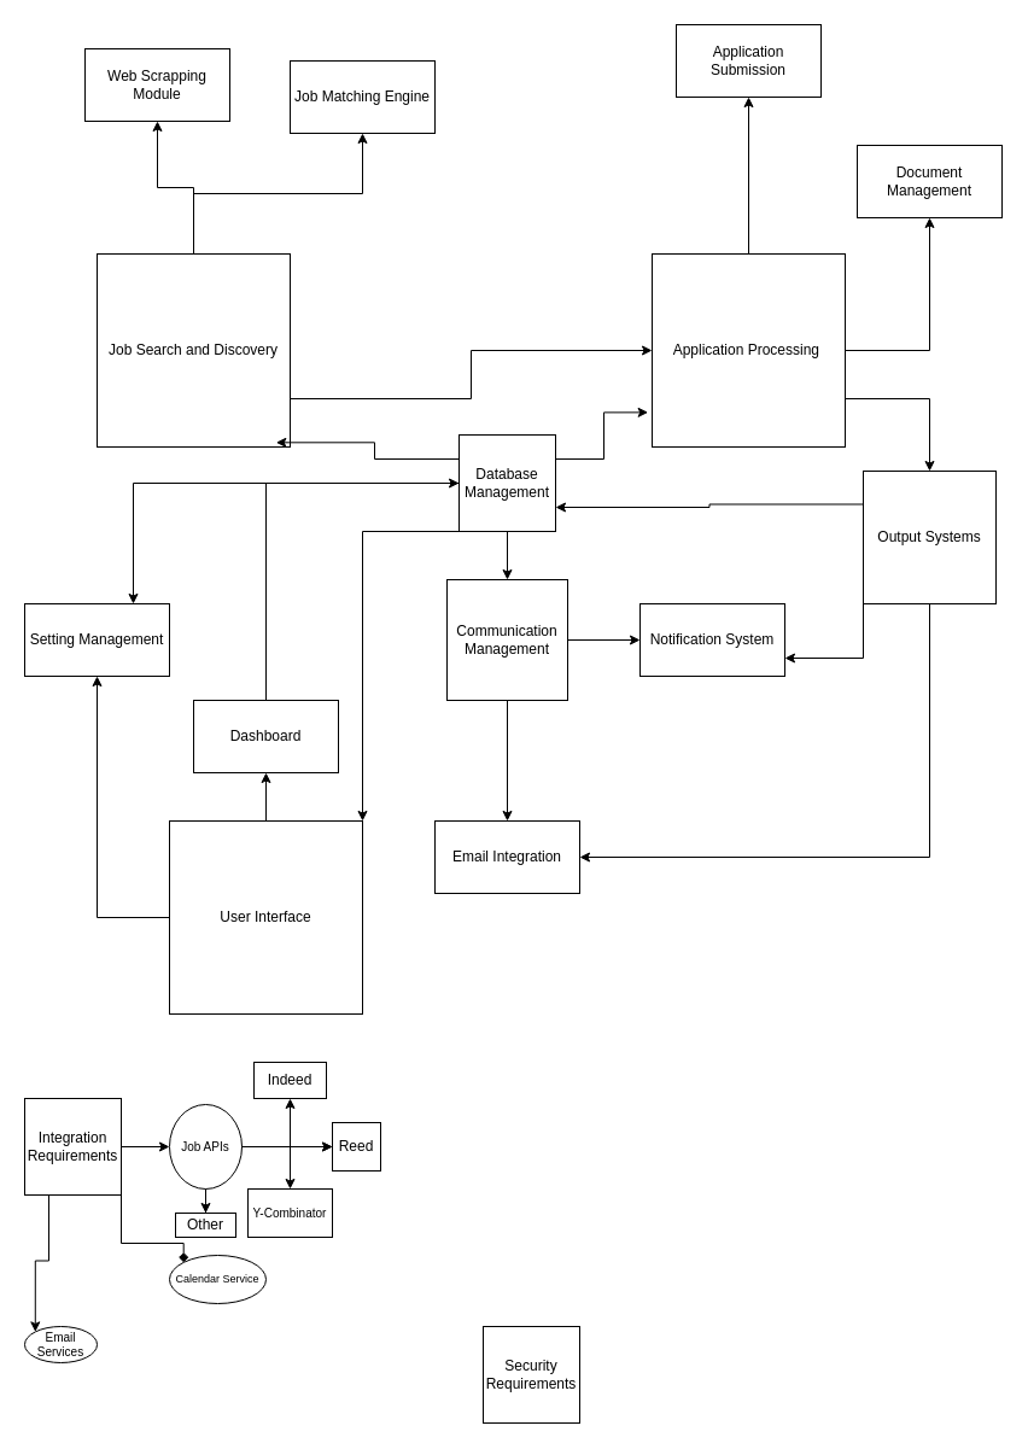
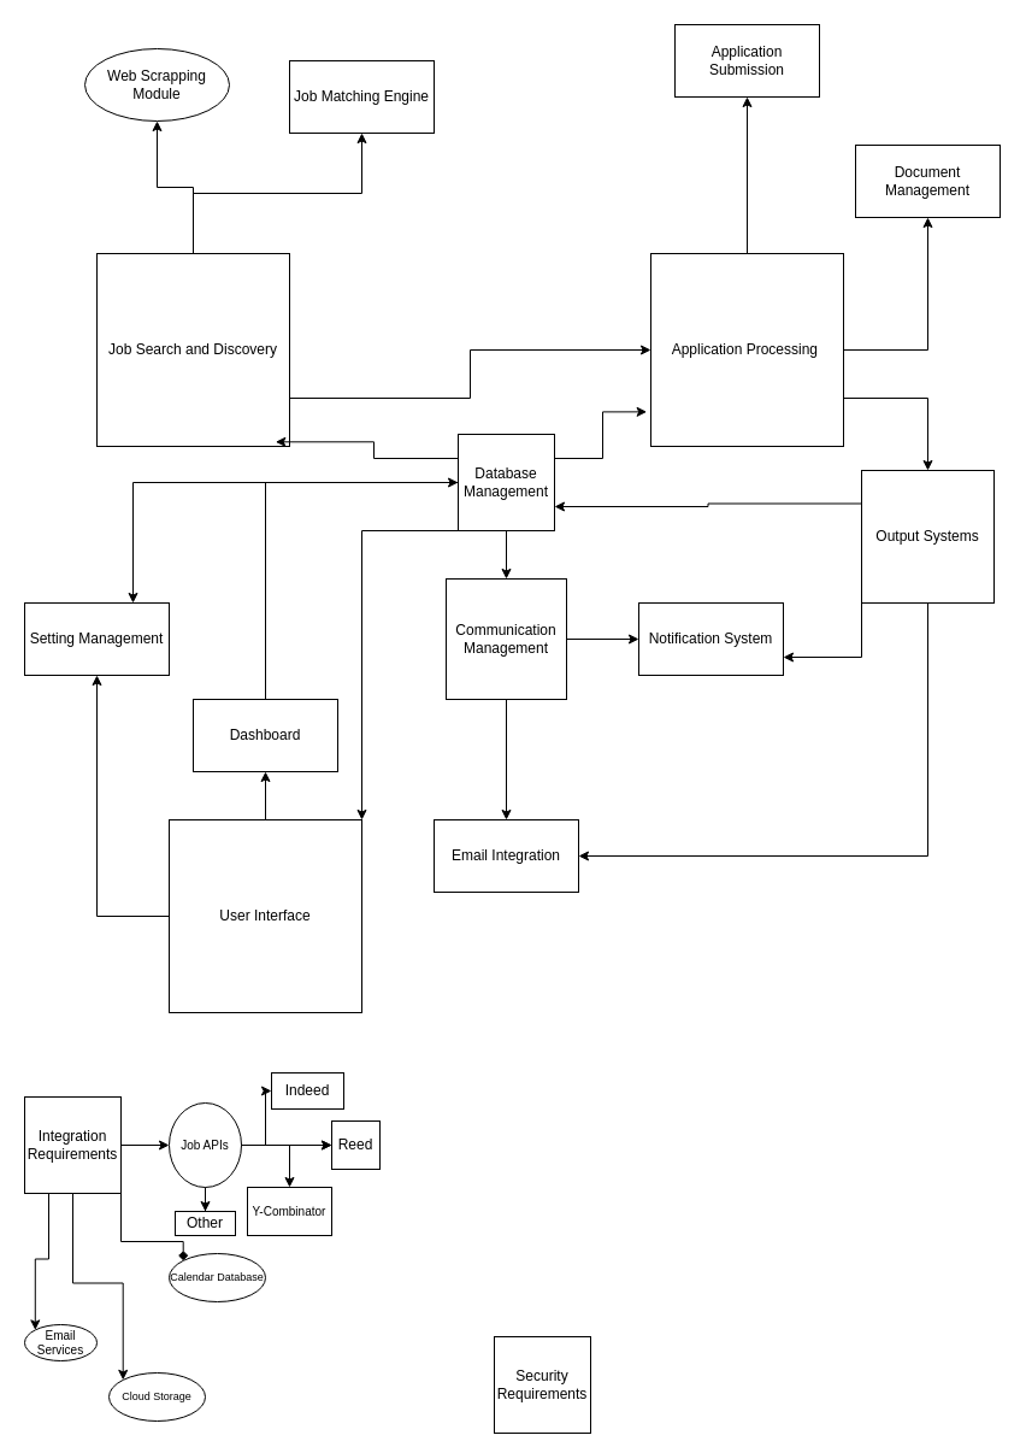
  <mxCell id="0" />
  <mxCell id="1" parent="0" />
  <mxCell id="2" value="" style="edgeStyle=orthogonalEdgeStyle;rounded=0;orthogonalLoop=1;jettySize=auto;html=1;" edge="1" parent="1" source="5" target="23"><mxGeometry relative="1" as="geometry" /></mxCell>
  <mxCell id="3" value="" style="edgeStyle=orthogonalEdgeStyle;rounded=0;orthogonalLoop=1;jettySize=auto;html=1;" edge="1" parent="1" source="5" target="24"><mxGeometry relative="1" as="geometry" /></mxCell>
  <mxCell id="4" style="edgeStyle=orthogonalEdgeStyle;rounded=0;orthogonalLoop=1;jettySize=auto;html=1;exitX=1;exitY=0.75;exitDx=0;exitDy=0;" edge="1" parent="1" source="5" target="9"><mxGeometry relative="1" as="geometry" /></mxCell>
  <mxCell id="5" value="Job Search and Discovery" style="whiteSpace=wrap;html=1;aspect=fixed;" vertex="1" parent="1"><mxGeometry x="80" y="210" width="160" height="160" as="geometry" /></mxCell>
  <mxCell id="6" value="" style="edgeStyle=orthogonalEdgeStyle;rounded=0;orthogonalLoop=1;jettySize=auto;html=1;" edge="1" parent="1" source="9" target="25"><mxGeometry relative="1" as="geometry" /></mxCell>
  <mxCell id="7" value="" style="edgeStyle=orthogonalEdgeStyle;rounded=0;orthogonalLoop=1;jettySize=auto;html=1;" edge="1" parent="1" source="9" target="26"><mxGeometry relative="1" as="geometry" /></mxCell>
  <mxCell id="8" style="edgeStyle=orthogonalEdgeStyle;rounded=0;orthogonalLoop=1;jettySize=auto;html=1;exitX=1;exitY=0.75;exitDx=0;exitDy=0;entryX=0.5;entryY=0;entryDx=0;entryDy=0;" edge="1" parent="1" source="9" target="22"><mxGeometry relative="1" as="geometry" /></mxCell>
  <mxCell id="9" value="Application Processing&amp;nbsp;" style="whiteSpace=wrap;html=1;aspect=fixed;" vertex="1" parent="1"><mxGeometry x="540" y="210" width="160" height="160" as="geometry" /></mxCell>
  <mxCell id="10" style="edgeStyle=orthogonalEdgeStyle;rounded=0;orthogonalLoop=1;jettySize=auto;html=1;exitX=0.5;exitY=1;exitDx=0;exitDy=0;entryX=0.5;entryY=0;entryDx=0;entryDy=0;" edge="1" parent="1" source="12" target="15"><mxGeometry relative="1" as="geometry" /></mxCell>
  <mxCell id="11" style="edgeStyle=orthogonalEdgeStyle;rounded=0;orthogonalLoop=1;jettySize=auto;html=1;exitX=0;exitY=0.5;exitDx=0;exitDy=0;entryX=0.75;entryY=0;entryDx=0;entryDy=0;" edge="1" parent="1" source="12" target="34"><mxGeometry relative="1" as="geometry" /></mxCell>
  <mxCell id="12" value="Database Management" style="whiteSpace=wrap;html=1;aspect=fixed;" vertex="1" parent="1"><mxGeometry x="380" y="360" width="80" height="80" as="geometry" /></mxCell>
  <mxCell id="13" value="" style="edgeStyle=orthogonalEdgeStyle;rounded=0;orthogonalLoop=1;jettySize=auto;html=1;" edge="1" parent="1" source="15" target="30"><mxGeometry relative="1" as="geometry" /></mxCell>
  <mxCell id="14" value="" style="edgeStyle=orthogonalEdgeStyle;rounded=0;orthogonalLoop=1;jettySize=auto;html=1;" edge="1" parent="1" source="15" target="31"><mxGeometry relative="1" as="geometry" /></mxCell>
  <mxCell id="15" value="Communication Management" style="whiteSpace=wrap;html=1;aspect=fixed;" vertex="1" parent="1"><mxGeometry x="370" y="480" width="100" height="100" as="geometry" /></mxCell>
  <mxCell id="16" value="" style="edgeStyle=orthogonalEdgeStyle;rounded=0;orthogonalLoop=1;jettySize=auto;html=1;" edge="1" parent="1" source="18" target="33"><mxGeometry relative="1" as="geometry" /></mxCell>
  <mxCell id="17" value="" style="edgeStyle=orthogonalEdgeStyle;rounded=0;orthogonalLoop=1;jettySize=auto;html=1;" edge="1" parent="1" source="18" target="34"><mxGeometry relative="1" as="geometry"><Array as="points"><mxPoint x="80" y="760" /></Array></mxGeometry></mxCell>
  <mxCell id="18" value="User Interface" style="whiteSpace=wrap;html=1;aspect=fixed;" vertex="1" parent="1"><mxGeometry x="140" y="680" width="160" height="160" as="geometry" /></mxCell>
  <mxCell id="19" style="edgeStyle=orthogonalEdgeStyle;rounded=0;orthogonalLoop=1;jettySize=auto;html=1;exitX=0;exitY=1;exitDx=0;exitDy=0;entryX=1;entryY=0.75;entryDx=0;entryDy=0;" edge="1" parent="1" source="22" target="31"><mxGeometry relative="1" as="geometry" /></mxCell>
  <mxCell id="20" style="edgeStyle=orthogonalEdgeStyle;rounded=0;orthogonalLoop=1;jettySize=auto;html=1;exitX=0.5;exitY=1;exitDx=0;exitDy=0;entryX=1;entryY=0.5;entryDx=0;entryDy=0;" edge="1" parent="1" source="22" target="30"><mxGeometry relative="1" as="geometry" /></mxCell>
  <mxCell id="21" style="edgeStyle=orthogonalEdgeStyle;rounded=0;orthogonalLoop=1;jettySize=auto;html=1;exitX=0;exitY=0.25;exitDx=0;exitDy=0;entryX=1;entryY=0.75;entryDx=0;entryDy=0;" edge="1" parent="1" source="22" target="12"><mxGeometry relative="1" as="geometry" /></mxCell>
  <mxCell id="22" value="Output Systems" style="whiteSpace=wrap;html=1;aspect=fixed;" vertex="1" parent="1"><mxGeometry x="715" y="390" width="110" height="110" as="geometry" /></mxCell>
- <mxCell id="23" value="Web Scrapping Module" style="whiteSpace=wrap;html=1;" vertex="1" parent="1"><mxGeometry x="70" y="40" width="120" height="60" as="geometry" /></mxCell>
+ <mxCell id="23" value="Web Scrapping Module" style="ellipse;whiteSpace=wrap;html=1;" vertex="1" parent="1"><mxGeometry x="70" y="40" width="120" height="60" as="geometry" /></mxCell>
  <mxCell id="24" value="Job Matching Engine" style="whiteSpace=wrap;html=1;" vertex="1" parent="1"><mxGeometry x="240" y="50" width="120" height="60" as="geometry" /></mxCell>
  <mxCell id="25" value="Application Submission" style="whiteSpace=wrap;html=1;" vertex="1" parent="1"><mxGeometry x="560" y="20" width="120" height="60" as="geometry" /></mxCell>
  <mxCell id="26" value="Document Management" style="whiteSpace=wrap;html=1;" vertex="1" parent="1"><mxGeometry x="710" y="120" width="120" height="60" as="geometry" /></mxCell>
  <mxCell id="27" style="edgeStyle=orthogonalEdgeStyle;rounded=0;orthogonalLoop=1;jettySize=auto;html=1;exitX=0;exitY=0.25;exitDx=0;exitDy=0;entryX=0.927;entryY=0.977;entryDx=0;entryDy=0;entryPerimeter=0;" edge="1" parent="1" source="12" target="5"><mxGeometry relative="1" as="geometry" /></mxCell>
  <mxCell id="28" style="edgeStyle=orthogonalEdgeStyle;rounded=0;orthogonalLoop=1;jettySize=auto;html=1;exitX=1;exitY=0.25;exitDx=0;exitDy=0;entryX=-0.021;entryY=0.821;entryDx=0;entryDy=0;entryPerimeter=0;" edge="1" parent="1" source="12" target="9"><mxGeometry relative="1" as="geometry" /></mxCell>
  <mxCell id="29" style="edgeStyle=orthogonalEdgeStyle;rounded=0;orthogonalLoop=1;jettySize=auto;html=1;exitX=0;exitY=1;exitDx=0;exitDy=0;entryX=1;entryY=0;entryDx=0;entryDy=0;" edge="1" parent="1" source="12" target="18"><mxGeometry relative="1" as="geometry"><mxPoint x="310" y="685" as="targetPoint" /><Array as="points"><mxPoint x="300" y="440" /></Array></mxGeometry></mxCell>
  <mxCell id="30" value="Email Integration" style="whiteSpace=wrap;html=1;" vertex="1" parent="1"><mxGeometry x="360" y="680" width="120" height="60" as="geometry" /></mxCell>
  <mxCell id="31" value="Notification System" style="whiteSpace=wrap;html=1;" vertex="1" parent="1"><mxGeometry x="530" y="500" width="120" height="60" as="geometry" /></mxCell>
  <mxCell id="32" style="edgeStyle=orthogonalEdgeStyle;rounded=0;orthogonalLoop=1;jettySize=auto;html=1;exitX=0.5;exitY=0;exitDx=0;exitDy=0;" edge="1" parent="1" source="33"><mxGeometry relative="1" as="geometry"><mxPoint x="380" y="400" as="targetPoint" /><Array as="points"><mxPoint x="220" y="400" /></Array></mxGeometry></mxCell>
  <mxCell id="33" value="Dashboard" style="whiteSpace=wrap;html=1;" vertex="1" parent="1"><mxGeometry x="160" y="580" width="120" height="60" as="geometry" /></mxCell>
  <mxCell id="34" value="Setting Management" style="whiteSpace=wrap;html=1;" vertex="1" parent="1"><mxGeometry y="500" width="120" height="60" as="geometry" x="20" /></mxCell>
- <mxCell id="35" value="Security Requirements" style="whiteSpace=wrap;html=1;aspect=fixed;" vertex="1" parent="1"><mxGeometry x="400" y="1099" width="80" height="80" as="geometry" /></mxCell>
+ <mxCell id="35" value="Security Requirements" style="whiteSpace=wrap;html=1;aspect=fixed;" vertex="1" parent="1"><mxGeometry x="410" y="1109" width="80" height="80" as="geometry" /></mxCell>
  <mxCell id="36" value="" style="edgeStyle=orthogonalEdgeStyle;rounded=0;orthogonalLoop=1;jettySize=auto;html=1;" edge="1" parent="1" source="40" target="45"><mxGeometry relative="1" as="geometry" /></mxCell>
  <mxCell id="37" style="edgeStyle=orthogonalEdgeStyle;rounded=0;orthogonalLoop=1;jettySize=auto;html=1;exitX=0.25;exitY=1;exitDx=0;exitDy=0;entryX=0;entryY=0;entryDx=0;entryDy=0;" edge="1" parent="1" source="40" target="48"><mxGeometry relative="1" as="geometry" /></mxCell>
+ <mxCell id="38" style="edgeStyle=orthogonalEdgeStyle;rounded=0;orthogonalLoop=1;jettySize=auto;html=1;exitX=0.5;exitY=1;exitDx=0;exitDy=0;entryX=0;entryY=0;entryDx=0;entryDy=0;" edge="1" parent="1" source="40" target="52"><mxGeometry relative="1" as="geometry" /></mxCell>
  <mxCell id="39" style="edgeStyle=orthogonalEdgeStyle;rounded=0;orthogonalLoop=1;jettySize=auto;html=1;exitX=1;exitY=1;exitDx=0;exitDy=0;entryX=0;entryY=0;entryDx=0;entryDy=0;endArrow=diamond;" edge="1" parent="1" source="40" target="53"><mxGeometry relative="1" as="geometry"><Array as="points"><mxPoint x="100" y="1030" /><mxPoint x="152" y="1030" /></Array></mxGeometry></mxCell>
  <mxCell id="40" value="Integration Requirements" style="whiteSpace=wrap;html=1;aspect=fixed;" vertex="1" parent="1"><mxGeometry y="910" width="80" height="80" as="geometry" x="20" /></mxCell>
  <mxCell id="41" value="" style="edgeStyle=orthogonalEdgeStyle;rounded=0;orthogonalLoop=1;jettySize=auto;html=1;" edge="1" parent="1" source="45" target="50"><mxGeometry relative="1" as="geometry" /></mxCell>
  <mxCell id="42" value="" style="edgeStyle=orthogonalEdgeStyle;rounded=0;orthogonalLoop=1;jettySize=auto;html=1;" edge="1" parent="1" source="45" target="46"><mxGeometry relative="1" as="geometry" /></mxCell>
  <mxCell id="43" style="edgeStyle=orthogonalEdgeStyle;rounded=0;orthogonalLoop=1;jettySize=auto;html=1;exitX=1;exitY=0.5;exitDx=0;exitDy=0;entryX=0.5;entryY=0;entryDx=0;entryDy=0;" edge="1" parent="1" source="45" target="47"><mxGeometry relative="1" as="geometry" /></mxCell>
  <mxCell id="44" value="" style="edgeStyle=orthogonalEdgeStyle;rounded=0;orthogonalLoop=1;jettySize=auto;html=1;" edge="1" parent="1" source="45" target="51"><mxGeometry relative="1" as="geometry" /></mxCell>
  <mxCell id="45" value="Job APIs" style="ellipse;whiteSpace=wrap;html=1;fontSize=10;" vertex="1" parent="1"><mxGeometry x="140" y="915" width="60" height="70" as="geometry" /></mxCell>
- <mxCell id="46" value="Indeed" style="whiteSpace=wrap;html=1;" vertex="1" parent="1"><mxGeometry x="210" y="880" width="60" height="30" as="geometry" /></mxCell>
+ <mxCell id="46" value="Indeed" style="whiteSpace=wrap;html=1;" vertex="1" parent="1"><mxGeometry x="225" y="890" width="60" height="30" as="geometry" /></mxCell>
  <mxCell id="47" value="Y-Combinator" style="whiteSpace=wrap;html=1;fontSize=10;" vertex="1" parent="1"><mxGeometry x="205" y="985" width="70" height="40" as="geometry" /></mxCell>
  <mxCell id="48" value="Email Services" style="ellipse;whiteSpace=wrap;html=1;fontSize=10;" vertex="1" parent="1"><mxGeometry y="1099" width="60" height="30" as="geometry" x="20" /></mxCell>
  <mxCell id="49" value="" style="edgeStyle=orthogonalEdgeStyle;rounded=0;orthogonalLoop=1;jettySize=auto;html=1;" edge="1" parent="1" source="45" target="50"><mxGeometry relative="1" as="geometry"><mxPoint x="200" y="950" as="sourcePoint" /><mxPoint x="310" y="1000" as="targetPoint" /></mxGeometry></mxCell>
  <mxCell id="50" value="Reed" style="whiteSpace=wrap;html=1;" vertex="1" parent="1"><mxGeometry x="275" y="930" width="40" height="40" as="geometry" /></mxCell>
  <mxCell id="51" value="Other" style="whiteSpace=wrap;html=1;" vertex="1" parent="1"><mxGeometry x="145" y="1005" width="50" height="20" as="geometry" /></mxCell>
- <mxCell id="53" value="Calendar Service" style="ellipse;whiteSpace=wrap;html=1;fontSize=9;" vertex="1" parent="1"><mxGeometry x="140" y="1040" width="80" height="40" as="geometry" /></mxCell>
+ <mxCell id="52" value="Cloud Storage" style="ellipse;whiteSpace=wrap;html=1;fontSize=9;" vertex="1" parent="1"><mxGeometry x="90" y="1139" width="80" height="40" as="geometry" /></mxCell>
+ <mxCell id="53" value="Calendar Database" style="ellipse;whiteSpace=wrap;html=1;fontSize=9;" vertex="1" parent="1"><mxGeometry x="140" y="1040" width="80" height="40" as="geometry" /></mxCell>
